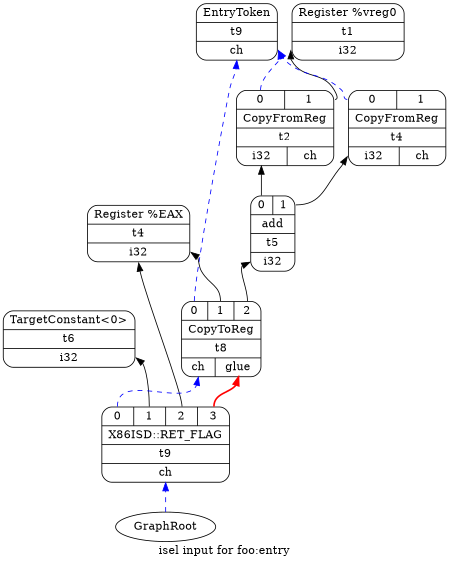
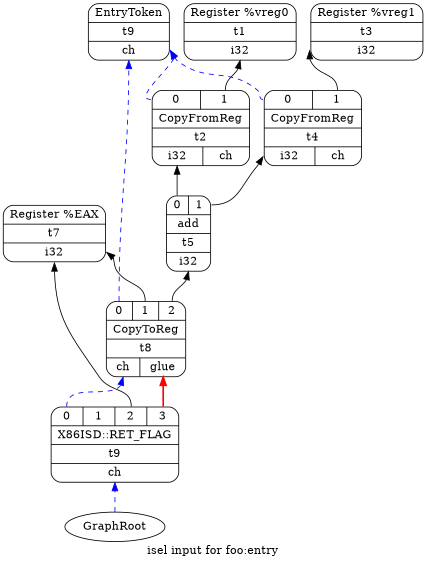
  digraph {
    label="isel input for foo:entry"
    rankdir=BT
    node [shape=Mrecord]
    edge [headport=d0 tailport=s0]
    n1 [label="{EntryToken|t9|{<d0>ch}}"]
    n2 [label="{Register %vreg0|t1|{<d0>i32}}"]
-   n4 [label="{TargetConstant\<0\>|t6|{<d0>i32}}"]
-   n5 [label="{Register %EAX|t4|{<d0>i32}}"]
+   n3 [label="{Register %vreg1|t3|{<d0>i32}}"]
+   n5 [label="{Register %EAX|t7|{<d0>i32}}"]
    n6 [label="{{<s0>0|<s1>1}|CopyFromReg|t2|{<d0>i32|<d1>ch}}"]
    n7 [label="{{<s0>0|<s1>1}|CopyFromReg|t4|{<d0>i32|<d1>ch}}"]
    n8 [label="{{<s0>0|<s1>1}|add|t5|{<d0>i32}}"]
    n9 [label="{{<s0>0|<s1>1|<s2>2}|CopyToReg|t8|{<d0>ch|<d1>glue}}"]
    n10 [label="{{<s0>0|<s1>1|<s2>2|<s3>3}|X86ISD::RET_FLAG|t9|{<d0>ch}}"]
    n11 [label=GraphRoot plaintext=circle shape=""]
    n6 -> n1 [color=blue style=dashed]
    n6 -> n2 [tailport=s1]
    n7 -> n1 [color=blue style=dashed]
+   n7 -> n3 [tailport=s1]
    n8 -> n6
    n8 -> n7 [tailport=s1]
    n9 -> n1 [color=blue style=dashed]
    n9 -> n5 [tailport=s1]
    n9 -> n8 [tailport=s2]
-   n10 -> n4 [tailport=s1]
    n10 -> n5 [tailport=s2]
    n10 -> n9 [color=blue style=dashed]
    n10 -> n9 [color=red headport=d1 style=bold tailport=s3]
    n11 -> n10 [color=blue style=dashed]
  }
